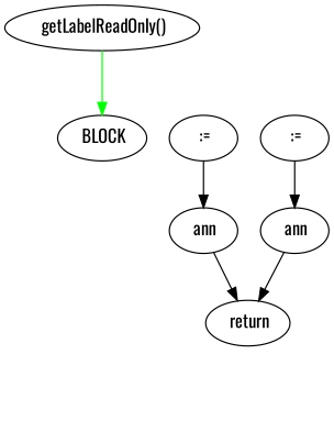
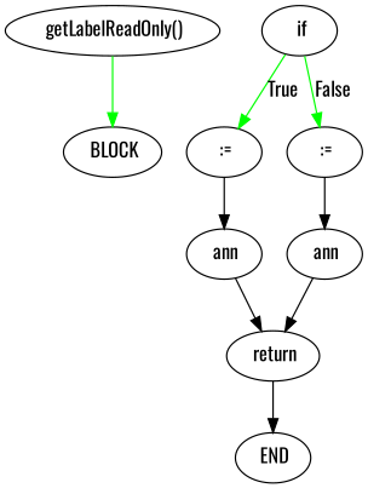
  digraph {
    fontname=Oswald
    node [fontname=Oswald]
    edge [color=black fontname=Oswald]
    n1 [label=" getLabelReadOnly()"]
    n2 [label=" BLOCK"]
+   n3 [label=" if"]
    n4 [label=" :="]
    n5 [label=" :="]
    n6 [label=" ann"]
    n7 [label=" ann"]
    n8 [label=" return"]
+   n9 [label=" END"]
    n1 -> n2 [color=green]
+   n3 -> n4 [color=green label=True]
+   n3 -> n5 [color=green label=False]
    n4 -> n6
    n5 -> n7
    n6 -> n8
    n7 -> n8
+   n8 -> n9
  }
